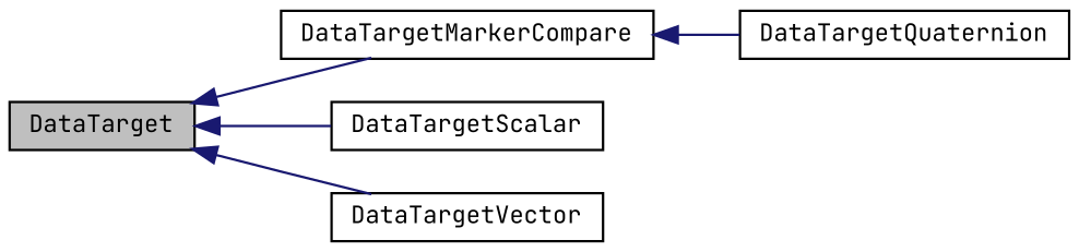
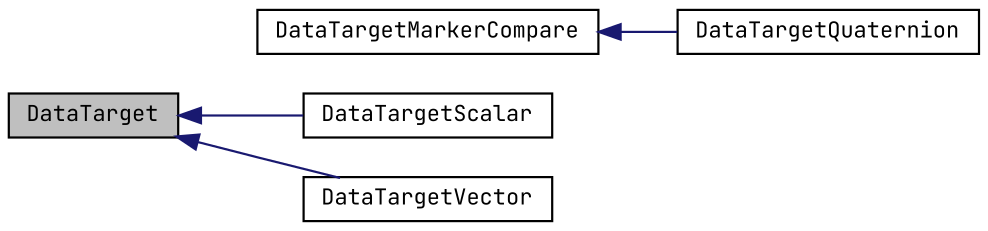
  digraph {
    fontname="JetBrains Mono"
    rankdir=LR
    node [color=black fillcolor=white fontname="JetBrains Mono" fontsize=10 shape=record style=filled]
    edge [color=midnightblue dir=back fontname="JetBrains Mono" fontsize=10 labelfontname=Helvetica labelfontsize=10 style=solid]
    n1 [fillcolor=grey75 fontcolor=black height=0.2 label=DataTarget width=0.4]
    n2 [height=0.2 label=DataTargetMarkerCompare width=0.4]
    n3 [height=0.2 label=DataTargetScalar width=0.4]
    n4 [height=0.2 label=DataTargetVector width=0.4]
    n5 [height=0.2 label=DataTargetQuaternion width=0.4]
-   n1 -> n2
    n1 -> n3
    n1 -> n4
    n2 -> n5
  }
